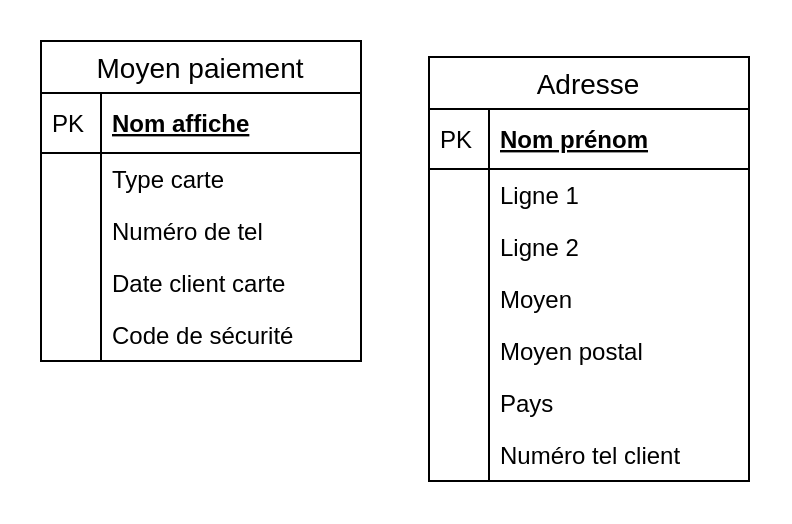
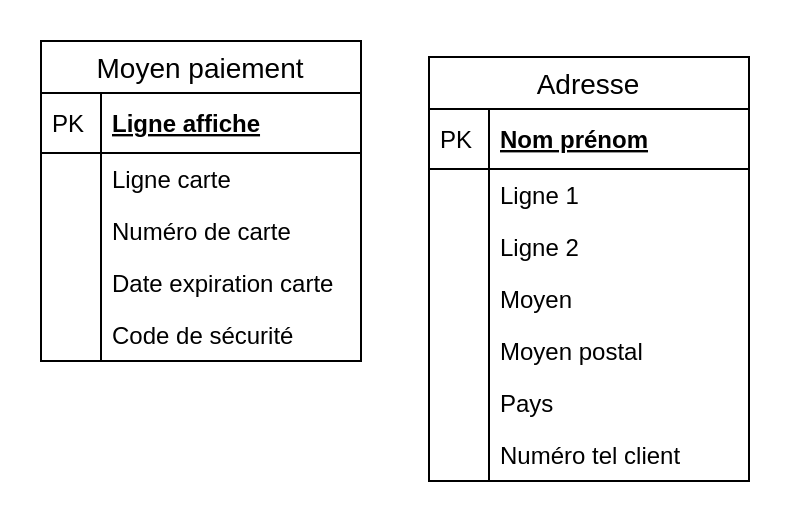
  <mxCell id="0" />
  <mxCell id="1" parent="0" />
  <mxCell id="2" value="Moyen paiement" style="swimlane;fontStyle=0;childLayout=stackLayout;horizontal=1;startSize=26;horizontalStack=0;resizeParent=1;resizeParentMax=0;resizeLast=0;collapsible=1;marginBottom=0;align=center;fontSize=14;" parent="1" vertex="1"><mxGeometry x="20" y="20" width="160" height="160" as="geometry" /></mxCell>
- <mxCell id="3" value="Nom affiche" style="shape=partialRectangle;top=0;left=0;right=0;bottom=1;align=left;verticalAlign=middle;fillColor=none;spacingLeft=34;spacingRight=4;overflow=hidden;rotatable=0;points=[[0,0.5],[1,0.5]];portConstraint=eastwest;dropTarget=0;fontStyle=5;fontSize=12;" parent="2" vertex="1"><mxGeometry y="26" width="160" height="30" as="geometry" /></mxCell>
+ <mxCell id="3" value="Ligne affiche" style="shape=partialRectangle;top=0;left=0;right=0;bottom=1;align=left;verticalAlign=middle;fillColor=none;spacingLeft=34;spacingRight=4;overflow=hidden;rotatable=0;points=[[0,0.5],[1,0.5]];portConstraint=eastwest;dropTarget=0;fontStyle=5;fontSize=12;" parent="2" vertex="1"><mxGeometry y="26" width="160" height="30" as="geometry" /></mxCell>
  <mxCell id="4" value="PK" style="shape=partialRectangle;top=0;left=0;bottom=0;fillColor=none;align=left;verticalAlign=middle;spacingLeft=4;spacingRight=4;overflow=hidden;rotatable=0;points=[];portConstraint=eastwest;part=1;fontSize=12;" parent="3" vertex="1" connectable="0"><mxGeometry width="30" height="30" as="geometry" /></mxCell>
- <mxCell id="5" value="Type carte" style="shape=partialRectangle;top=0;left=0;right=0;bottom=0;align=left;verticalAlign=top;fillColor=none;spacingLeft=34;spacingRight=4;overflow=hidden;rotatable=0;points=[[0,0.5],[1,0.5]];portConstraint=eastwest;dropTarget=0;fontSize=12;" parent="2" vertex="1"><mxGeometry y="56" width="160" height="26" as="geometry" /></mxCell>
+ <mxCell id="5" value="Ligne carte" style="shape=partialRectangle;top=0;left=0;right=0;bottom=0;align=left;verticalAlign=top;fillColor=none;spacingLeft=34;spacingRight=4;overflow=hidden;rotatable=0;points=[[0,0.5],[1,0.5]];portConstraint=eastwest;dropTarget=0;fontSize=12;" parent="2" vertex="1"><mxGeometry y="56" width="160" height="26" as="geometry" /></mxCell>
  <mxCell id="6" value="" style="shape=partialRectangle;top=0;left=0;bottom=0;fillColor=none;align=left;verticalAlign=top;spacingLeft=4;spacingRight=4;overflow=hidden;rotatable=0;points=[];portConstraint=eastwest;part=1;fontSize=12;" parent="5" vertex="1" connectable="0"><mxGeometry width="30" height="26" as="geometry" /></mxCell>
- <mxCell id="7" value="Numéro de tel" style="shape=partialRectangle;top=0;left=0;right=0;bottom=0;align=left;verticalAlign=top;fillColor=none;spacingLeft=34;spacingRight=4;overflow=hidden;rotatable=0;points=[[0,0.5],[1,0.5]];portConstraint=eastwest;dropTarget=0;fontSize=12;" parent="2" vertex="1"><mxGeometry y="82" width="160" height="26" as="geometry" /></mxCell>
+ <mxCell id="7" value="Numéro de carte" style="shape=partialRectangle;top=0;left=0;right=0;bottom=0;align=left;verticalAlign=top;fillColor=none;spacingLeft=34;spacingRight=4;overflow=hidden;rotatable=0;points=[[0,0.5],[1,0.5]];portConstraint=eastwest;dropTarget=0;fontSize=12;" parent="2" vertex="1"><mxGeometry y="82" width="160" height="26" as="geometry" /></mxCell>
  <mxCell id="8" value="" style="shape=partialRectangle;top=0;left=0;bottom=0;fillColor=none;align=left;verticalAlign=top;spacingLeft=4;spacingRight=4;overflow=hidden;rotatable=0;points=[];portConstraint=eastwest;part=1;fontSize=12;" parent="7" vertex="1" connectable="0"><mxGeometry width="30" height="26" as="geometry" /></mxCell>
- <mxCell id="9" value="Date client carte" style="shape=partialRectangle;top=0;left=0;right=0;bottom=0;align=left;verticalAlign=top;fillColor=none;spacingLeft=34;spacingRight=4;overflow=hidden;rotatable=0;points=[[0,0.5],[1,0.5]];portConstraint=eastwest;dropTarget=0;fontSize=12;" parent="2" vertex="1"><mxGeometry y="108" width="160" height="26" as="geometry" /></mxCell>
+ <mxCell id="9" value="Date expiration carte" style="shape=partialRectangle;top=0;left=0;right=0;bottom=0;align=left;verticalAlign=top;fillColor=none;spacingLeft=34;spacingRight=4;overflow=hidden;rotatable=0;points=[[0,0.5],[1,0.5]];portConstraint=eastwest;dropTarget=0;fontSize=12;" parent="2" vertex="1"><mxGeometry y="108" width="160" height="26" as="geometry" /></mxCell>
  <mxCell id="10" value="" style="shape=partialRectangle;top=0;left=0;bottom=0;fillColor=none;align=left;verticalAlign=top;spacingLeft=4;spacingRight=4;overflow=hidden;rotatable=0;points=[];portConstraint=eastwest;part=1;fontSize=12;" parent="9" vertex="1" connectable="0"><mxGeometry width="30" height="26" as="geometry" /></mxCell>
  <mxCell id="11" value="Code de sécurité" style="shape=partialRectangle;top=0;left=0;right=0;bottom=0;align=left;verticalAlign=top;fillColor=none;spacingLeft=34;spacingRight=4;overflow=hidden;rotatable=0;points=[[0,0.5],[1,0.5]];portConstraint=eastwest;dropTarget=0;fontSize=12;" parent="2" vertex="1"><mxGeometry y="134" width="160" height="26" as="geometry" /></mxCell>
  <mxCell id="12" value="" style="shape=partialRectangle;top=0;left=0;bottom=0;fillColor=none;align=left;verticalAlign=top;spacingLeft=4;spacingRight=4;overflow=hidden;rotatable=0;points=[];portConstraint=eastwest;part=1;fontSize=12;" parent="11" vertex="1" connectable="0"><mxGeometry width="30" height="26" as="geometry" /></mxCell>
  <mxCell id="13" value="Adresse" style="swimlane;fontStyle=0;childLayout=stackLayout;horizontal=1;startSize=26;horizontalStack=0;resizeParent=1;resizeParentMax=0;resizeLast=0;collapsible=1;marginBottom=0;align=center;fontSize=14;" parent="1" vertex="1"><mxGeometry x="214" y="28" width="160" height="212" as="geometry" /></mxCell>
  <mxCell id="14" value="Nom prénom" style="shape=partialRectangle;top=0;left=0;right=0;bottom=1;align=left;verticalAlign=middle;fillColor=none;spacingLeft=34;spacingRight=4;overflow=hidden;rotatable=0;points=[[0,0.5],[1,0.5]];portConstraint=eastwest;dropTarget=0;fontStyle=5;fontSize=12;" parent="13" vertex="1"><mxGeometry y="26" width="160" height="30" as="geometry" /></mxCell>
  <mxCell id="15" value="PK" style="shape=partialRectangle;top=0;left=0;bottom=0;fillColor=none;align=left;verticalAlign=middle;spacingLeft=4;spacingRight=4;overflow=hidden;rotatable=0;points=[];portConstraint=eastwest;part=1;fontSize=12;" parent="14" vertex="1" connectable="0"><mxGeometry width="30" height="30" as="geometry" /></mxCell>
  <mxCell id="16" value="Ligne 1" style="shape=partialRectangle;top=0;left=0;right=0;bottom=0;align=left;verticalAlign=top;fillColor=none;spacingLeft=34;spacingRight=4;overflow=hidden;rotatable=0;points=[[0,0.5],[1,0.5]];portConstraint=eastwest;dropTarget=0;fontSize=12;" parent="13" vertex="1"><mxGeometry y="56" width="160" height="26" as="geometry" /></mxCell>
  <mxCell id="17" value="" style="shape=partialRectangle;top=0;left=0;bottom=0;fillColor=none;align=left;verticalAlign=top;spacingLeft=4;spacingRight=4;overflow=hidden;rotatable=0;points=[];portConstraint=eastwest;part=1;fontSize=12;" parent="16" vertex="1" connectable="0"><mxGeometry width="30" height="26" as="geometry" /></mxCell>
  <mxCell id="18" value="Ligne 2" style="shape=partialRectangle;top=0;left=0;right=0;bottom=0;align=left;verticalAlign=top;fillColor=none;spacingLeft=34;spacingRight=4;overflow=hidden;rotatable=0;points=[[0,0.5],[1,0.5]];portConstraint=eastwest;dropTarget=0;fontSize=12;" parent="13" vertex="1"><mxGeometry y="82" width="160" height="26" as="geometry" /></mxCell>
  <mxCell id="19" value="" style="shape=partialRectangle;top=0;left=0;bottom=0;fillColor=none;align=left;verticalAlign=top;spacingLeft=4;spacingRight=4;overflow=hidden;rotatable=0;points=[];portConstraint=eastwest;part=1;fontSize=12;" parent="18" vertex="1" connectable="0"><mxGeometry width="30" height="26" as="geometry" /></mxCell>
  <mxCell id="20" value="Moyen" style="shape=partialRectangle;top=0;left=0;right=0;bottom=0;align=left;verticalAlign=top;fillColor=none;spacingLeft=34;spacingRight=4;overflow=hidden;rotatable=0;points=[[0,0.5],[1,0.5]];portConstraint=eastwest;dropTarget=0;fontSize=12;" parent="13" vertex="1"><mxGeometry y="108" width="160" height="26" as="geometry" /></mxCell>
  <mxCell id="21" value="" style="shape=partialRectangle;top=0;left=0;bottom=0;fillColor=none;align=left;verticalAlign=top;spacingLeft=4;spacingRight=4;overflow=hidden;rotatable=0;points=[];portConstraint=eastwest;part=1;fontSize=12;" parent="20" vertex="1" connectable="0"><mxGeometry width="30" height="26" as="geometry" /></mxCell>
  <mxCell id="22" value="Moyen postal" style="shape=partialRectangle;top=0;left=0;right=0;bottom=0;align=left;verticalAlign=top;fillColor=none;spacingLeft=34;spacingRight=4;overflow=hidden;rotatable=0;points=[[0,0.5],[1,0.5]];portConstraint=eastwest;dropTarget=0;fontSize=12;" vertex="1" parent="13"><mxGeometry y="134" width="160" height="26" as="geometry" /></mxCell>
  <mxCell id="23" value="" style="shape=partialRectangle;top=0;left=0;bottom=0;fillColor=none;align=left;verticalAlign=top;spacingLeft=4;spacingRight=4;overflow=hidden;rotatable=0;points=[];portConstraint=eastwest;part=1;fontSize=12;" vertex="1" connectable="0" parent="22"><mxGeometry width="30" height="26" as="geometry" /></mxCell>
  <mxCell id="24" value="Pays" style="shape=partialRectangle;top=0;left=0;right=0;bottom=0;align=left;verticalAlign=top;fillColor=none;spacingLeft=34;spacingRight=4;overflow=hidden;rotatable=0;points=[[0,0.5],[1,0.5]];portConstraint=eastwest;dropTarget=0;fontSize=12;" vertex="1" parent="13"><mxGeometry y="160" width="160" height="26" as="geometry" /></mxCell>
  <mxCell id="25" value="" style="shape=partialRectangle;top=0;left=0;bottom=0;fillColor=none;align=left;verticalAlign=top;spacingLeft=4;spacingRight=4;overflow=hidden;rotatable=0;points=[];portConstraint=eastwest;part=1;fontSize=12;" vertex="1" connectable="0" parent="24"><mxGeometry width="30" height="26" as="geometry" /></mxCell>
  <mxCell id="26" value="Numéro tel client" style="shape=partialRectangle;top=0;left=0;right=0;bottom=0;align=left;verticalAlign=top;fillColor=none;spacingLeft=34;spacingRight=4;overflow=hidden;rotatable=0;points=[[0,0.5],[1,0.5]];portConstraint=eastwest;dropTarget=0;fontSize=12;" vertex="1" parent="13"><mxGeometry y="186" width="160" height="26" as="geometry" /></mxCell>
  <mxCell id="27" value="" style="shape=partialRectangle;top=0;left=0;bottom=0;fillColor=none;align=left;verticalAlign=top;spacingLeft=4;spacingRight=4;overflow=hidden;rotatable=0;points=[];portConstraint=eastwest;part=1;fontSize=12;" vertex="1" connectable="0" parent="26"><mxGeometry width="30" height="26" as="geometry" /></mxCell>
